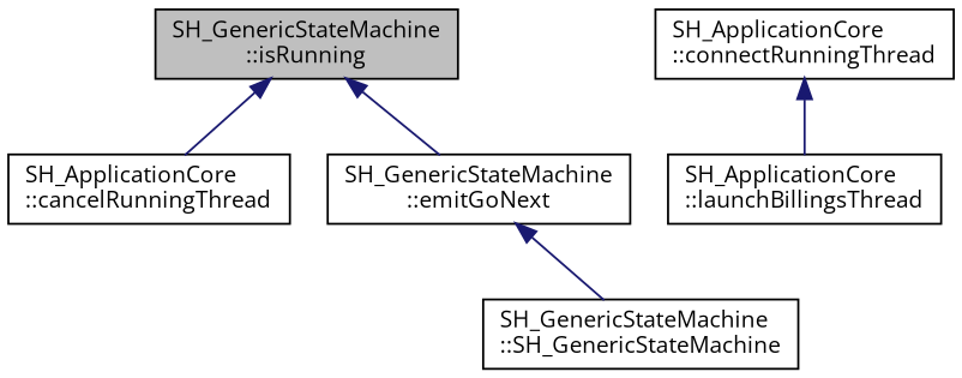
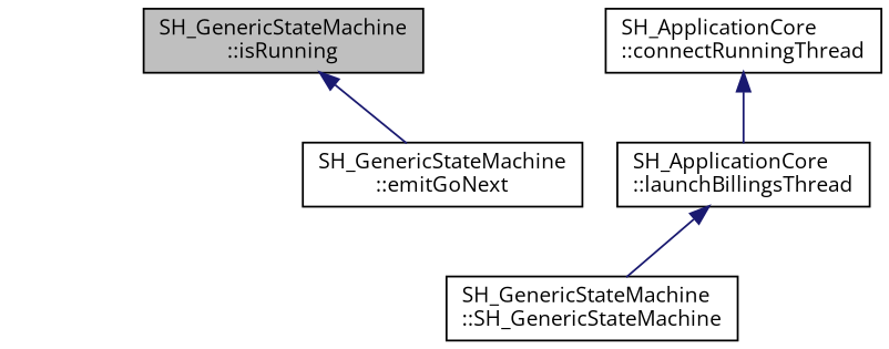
  digraph {
    fontname="Open Sans"
    rankdir=TB
    node [color=black fontname="Open Sans" fontsize=11 shape=record]
    edge [color=midnightblue dir=back fontname="Open Sans" fontsize=11 labelfontname=Verdana labelfontsize=11 style=solid]
    n1 [fillcolor=grey75 fontcolor=black height=0.2 label="SH_GenericStateMachine\l::isRunning" style=filled width=0.4]
-   n2 [height=0.2 label="SH_ApplicationCore\l::cancelRunningThread" width=0.4]
    n3 [height=0.2 label="SH_GenericStateMachine\l::emitGoNext" width=0.4]
    n4 [height=0.2 label="SH_ApplicationCore\l::connectRunningThread" width=0.4]
    n5 [height=0.2 label="SH_ApplicationCore\l::launchBillingsThread" width=0.4]
    n6 [height=0.2 label="SH_GenericStateMachine\l::SH_GenericStateMachine" width=0.4]
-   n1 -> n2
    n1 -> n3
-   n3 -> n6
+   n5 -> n6
    n4 -> n5
  }
